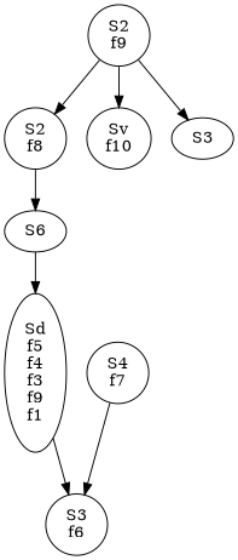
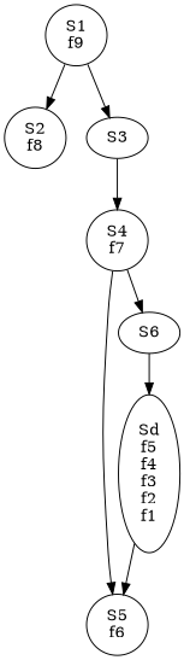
  digraph {
-   n1 [label="S3\nf6"]
-   n2 [label="Sd\nf5\nf4\nf3\nf9\nf1"]
+   n1 [label="S5\nf6"]
+   n2 [label="Sd\nf5\nf4\nf3\nf2\nf1"]
    n3 [label="S4\nf7"]
    n4 [label=S6]
    n5 [label="S2\nf8"]
-   n6 [label="S2\nf9"]
-   n7 [label="Sv\nf10"]
+   n6 [label="S1\nf9"]
    n8 [label=S3]
    n2 -> n1
    n3 -> n1
-   n5 -> n4
+   n3 -> n4
    n4 -> n2
    n6 -> n5
-   n6 -> n7
    n6 -> n8
+   n8 -> n3
  }
